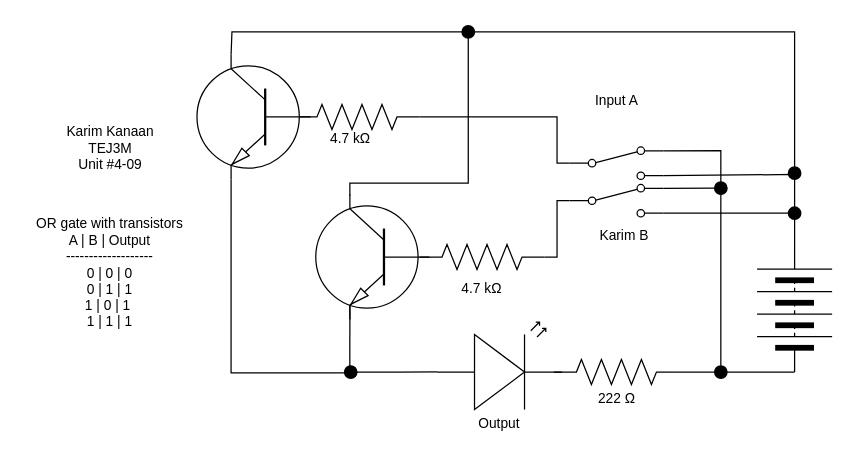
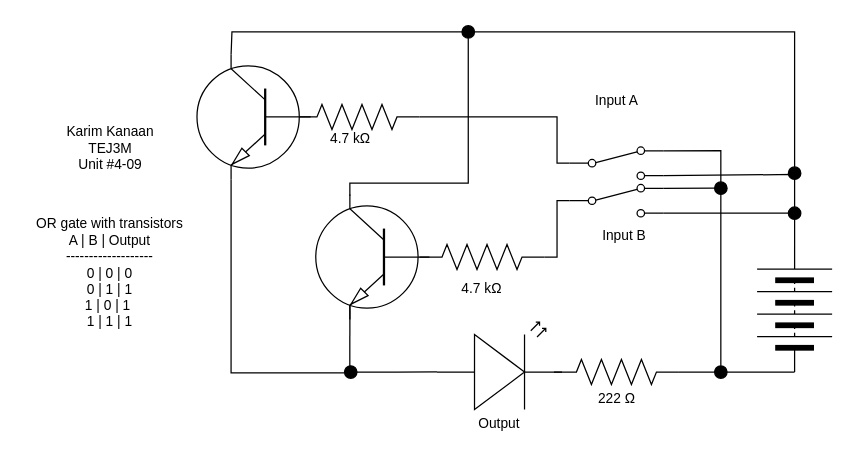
  <mxCell id="0" />
  <mxCell id="1" parent="0" />
  <mxCell id="2" style="edgeStyle=orthogonalEdgeStyle;rounded=0;html=1;exitX=0;exitY=0.5;exitDx=0;exitDy=0;exitPerimeter=0;entryX=0;entryY=0.5;entryDx=0;entryDy=0;endArrow=none;endFill=0;" edge="1" parent="1" source="3" target="6"><mxGeometry relative="1" as="geometry"><Array as="points"><mxPoint x="445" y="93" /><mxPoint x="445" y="130" /></Array></mxGeometry></mxCell>
  <mxCell id="3" value="" style="pointerEvents=1;verticalLabelPosition=bottom;shadow=0;dashed=0;align=center;html=1;verticalAlign=top;shape=mxgraph.electrical.resistors.resistor_2;direction=west;fontStyle=1" vertex="1" parent="1"><mxGeometry x="235" y="83" width="100" height="20" as="geometry" /></mxCell>
  <mxCell id="4" style="edgeStyle=none;shape=connector;rounded=0;html=1;exitX=1;exitY=0.88;exitDx=0;exitDy=0;labelBackgroundColor=default;strokeColor=default;fontFamily=Helvetica;fontSize=11;fontColor=default;endArrow=none;endFill=0;entryX=0.5;entryY=0;entryDx=0;entryDy=0;" edge="1" parent="1" source="6"><mxGeometry relative="1" as="geometry"><mxPoint x="635" y="169" as="targetPoint" /><mxPoint x="530" y="143.88" as="sourcePoint" /><Array as="points"><mxPoint x="635" y="139" /></Array></mxGeometry></mxCell>
  <mxCell id="5" style="edgeStyle=none;shape=connector;rounded=0;html=1;exitX=1;exitY=0.12;exitDx=0;exitDy=0;labelBackgroundColor=default;strokeColor=default;fontFamily=Helvetica;fontSize=11;fontColor=default;endArrow=none;endFill=0;entryX=0.5;entryY=0;entryDx=0;entryDy=0;" edge="1" parent="1" source="6" target="24"><mxGeometry relative="1" as="geometry"><mxPoint x="575" y="125" as="targetPoint" /><Array as="points"><mxPoint x="576" y="120" /></Array></mxGeometry></mxCell>
  <mxCell id="6" value="" style="shape=mxgraph.electrical.electro-mechanical.twoWaySwitch;aspect=fixed;elSwitchState=2;" vertex="1" parent="1"><mxGeometry x="455" y="117" width="75" height="26" as="geometry" /></mxCell>
  <mxCell id="7" style="edgeStyle=none;shape=connector;rounded=0;html=1;exitX=1;exitY=0.88;exitDx=0;exitDy=0;labelBackgroundColor=default;strokeColor=default;fontFamily=Helvetica;fontSize=11;fontColor=default;endArrow=none;endFill=0;entryX=0;entryY=0.5;entryDx=0;entryDy=0;" edge="1" parent="1" source="10" target="22"><mxGeometry relative="1" as="geometry"><mxPoint x="615" y="175" as="targetPoint" /></mxGeometry></mxCell>
  <mxCell id="8" style="edgeStyle=none;shape=connector;rounded=0;html=1;exitX=1;exitY=0.12;exitDx=0;exitDy=0;entryX=0;entryY=0.5;entryDx=0;entryDy=0;labelBackgroundColor=default;strokeColor=default;fontFamily=Helvetica;fontSize=11;fontColor=default;endArrow=none;endFill=0;" edge="1" parent="1" source="10" target="24"><mxGeometry relative="1" as="geometry" /></mxCell>
  <mxCell id="9" style="edgeStyle=orthogonalEdgeStyle;rounded=0;html=1;exitX=0;exitY=0.5;exitDx=0;exitDy=0;entryX=0;entryY=0.5;entryDx=0;entryDy=0;entryPerimeter=0;endArrow=none;endFill=0;" edge="1" parent="1" source="10" target="34"><mxGeometry relative="1" as="geometry" /></mxCell>
  <mxCell id="10" value="" style="shape=mxgraph.electrical.electro-mechanical.twoWaySwitch;aspect=fixed;elSwitchState=2;" vertex="1" parent="1"><mxGeometry x="455" y="147" width="75" height="26" as="geometry" /></mxCell>
  <mxCell id="11" value="" style="verticalLabelPosition=bottom;shadow=0;dashed=0;align=center;html=1;verticalAlign=top;shape=mxgraph.electrical.opto_electronics.led_2;pointerEvents=1;direction=east;" vertex="1" parent="1"><mxGeometry x="349" y="257" width="100" height="70" as="geometry" /></mxCell>
  <mxCell id="12" style="edgeStyle=none;html=1;endArrow=none;endFill=0;rounded=0;entryX=0.5;entryY=1;entryDx=0;entryDy=0;" edge="1" parent="1" source="14" target="22"><mxGeometry relative="1" as="geometry"><mxPoint x="635" y="185" as="targetPoint" /></mxGeometry></mxCell>
  <mxCell id="13" style="edgeStyle=none;shape=connector;rounded=0;html=1;exitX=0;exitY=0.5;exitDx=0;exitDy=0;entryX=1;entryY=0.5;entryDx=0;entryDy=0;labelBackgroundColor=default;strokeColor=default;fontFamily=Helvetica;fontSize=11;fontColor=default;endArrow=none;endFill=0;" edge="1" parent="1" source="14" target="21"><mxGeometry relative="1" as="geometry"><mxPoint x="635" y="287" as="sourcePoint" /></mxGeometry></mxCell>
  <mxCell id="14" value="" style="pointerEvents=1;verticalLabelPosition=bottom;shadow=0;dashed=0;align=center;html=1;verticalAlign=top;shape=mxgraph.electrical.miscellaneous.batteryStack;direction=north;" vertex="1" parent="1"><mxGeometry x="605" y="197" width="60" height="100" as="geometry" /></mxCell>
  <mxCell id="15" value="Output" style="text;html=1;strokeColor=none;fillColor=none;align=center;verticalAlign=middle;whiteSpace=wrap;rounded=0;fontFamily=Helvetica;fontSize=11;fontColor=default;" vertex="1" parent="1"><mxGeometry x="369" y="323" width="60" height="30" as="geometry" /></mxCell>
  <mxCell id="16" value="Input A" style="text;html=1;strokeColor=none;fillColor=none;align=center;verticalAlign=middle;whiteSpace=wrap;rounded=0;fontFamily=Helvetica;fontSize=11;fontColor=default;" vertex="1" parent="1"><mxGeometry x="463" y="65" width="60" height="30" as="geometry" /></mxCell>
- <mxCell id="17" value="Karim B" style="text;html=1;strokeColor=none;fillColor=none;align=center;verticalAlign=middle;whiteSpace=wrap;rounded=0;fontFamily=Helvetica;fontSize=11;fontColor=default;" vertex="1" parent="1"><mxGeometry x="469" y="173" width="60" height="30" as="geometry" /></mxCell>
+ <mxCell id="17" value="Input B" style="text;html=1;strokeColor=none;fillColor=none;align=center;verticalAlign=middle;whiteSpace=wrap;rounded=0;fontFamily=Helvetica;fontSize=11;fontColor=default;" vertex="1" parent="1"><mxGeometry x="469" y="173" width="60" height="30" as="geometry" /></mxCell>
  <mxCell id="18" value="Karim Kanaan&lt;br&gt;TEJ3M&lt;br&gt;Unit #4-09" style="text;html=1;strokeColor=none;fillColor=none;align=center;verticalAlign=middle;whiteSpace=wrap;rounded=0;fontFamily=Helvetica;fontSize=11;fontColor=default;" vertex="1" parent="1"><mxGeometry x="42.5" y="103" width="90" height="30" as="geometry" /></mxCell>
  <mxCell id="19" value="OR gate with transistors&lt;br&gt;A | B | Output&lt;br&gt;-------------------&lt;br&gt;0 | 0 | 0&lt;br&gt;0 | 1 | 1&lt;br&gt;1 | 0 | 1&amp;nbsp;&lt;br&gt;1 | 1 | 1" style="text;html=1;strokeColor=none;fillColor=none;align=center;verticalAlign=middle;whiteSpace=wrap;rounded=0;fontFamily=Helvetica;fontSize=11;fontColor=default;" vertex="1" parent="1"><mxGeometry x="20" y="203" width="135" height="30" as="geometry" /></mxCell>
  <mxCell id="20" value="222&amp;nbsp;Ω" style="text;html=1;strokeColor=none;fillColor=none;align=center;verticalAlign=middle;whiteSpace=wrap;rounded=0;fontFamily=Helvetica;fontSize=11;fontColor=default;" vertex="1" parent="1"><mxGeometry x="462.5" y="303" width="60" height="30" as="geometry" /></mxCell>
  <mxCell id="21" value="" style="ellipse;whiteSpace=wrap;html=1;aspect=fixed;fontFamily=Helvetica;fontSize=11;fontColor=default;fillColor=#000000;strokeColor=#000000;" vertex="1" parent="1"><mxGeometry x="571" y="292" width="10" height="10" as="geometry" /></mxCell>
  <mxCell id="22" value="" style="ellipse;whiteSpace=wrap;html=1;aspect=fixed;fontFamily=Helvetica;fontSize=11;fontColor=default;fillColor=#000000;strokeColor=#000000;" vertex="1" parent="1"><mxGeometry x="630" y="165" width="10" height="10" as="geometry" /></mxCell>
  <mxCell id="23" style="edgeStyle=none;shape=connector;rounded=0;html=1;exitX=0.5;exitY=1;exitDx=0;exitDy=0;labelBackgroundColor=default;strokeColor=default;fontFamily=Helvetica;fontSize=11;fontColor=default;endArrow=none;endFill=0;entryX=0.5;entryY=0;entryDx=0;entryDy=0;" edge="1" parent="1" source="24" target="21"><mxGeometry relative="1" as="geometry"><mxPoint x="576" y="156" as="sourcePoint" /><mxPoint x="576" y="285" as="targetPoint" /></mxGeometry></mxCell>
  <mxCell id="24" value="" style="ellipse;whiteSpace=wrap;html=1;aspect=fixed;fontFamily=Helvetica;fontSize=11;fontColor=default;fillColor=#000000;strokeColor=#000000;" vertex="1" parent="1"><mxGeometry x="571" y="145" width="10" height="10" as="geometry" /></mxCell>
  <mxCell id="25" style="edgeStyle=orthogonalEdgeStyle;rounded=0;html=1;exitX=0.7;exitY=0;exitDx=0;exitDy=0;exitPerimeter=0;endArrow=none;endFill=0;entryX=0.5;entryY=1;entryDx=0;entryDy=0;" edge="1" parent="1" target="35"><mxGeometry relative="1" as="geometry"><mxPoint x="374" y="10" as="targetPoint" /><mxPoint x="279.318" y="156" as="sourcePoint" /><Array as="points"><mxPoint x="279" y="146" /><mxPoint x="374" y="146" /></Array></mxGeometry></mxCell>
  <mxCell id="26" style="edgeStyle=orthogonalEdgeStyle;rounded=0;html=1;exitX=0.7;exitY=1;exitDx=0;exitDy=0;exitPerimeter=0;endArrow=none;endFill=0;" edge="1" parent="1"><mxGeometry relative="1" as="geometry"><mxPoint x="279.286" y="297" as="targetPoint" /><mxPoint x="279.318" y="207" as="sourcePoint" /></mxGeometry></mxCell>
  <mxCell id="27" value="" style="verticalLabelPosition=bottom;shadow=0;dashed=0;align=center;html=1;verticalAlign=top;shape=mxgraph.electrical.transistors.npn_transistor_1;direction=east;flipH=1;" vertex="1" parent="1"><mxGeometry x="250" y="155" width="95" height="100" as="geometry" /></mxCell>
  <mxCell id="28" style="edgeStyle=none;html=1;exitX=0.5;exitY=0;exitDx=0;exitDy=0;rounded=0;endArrow=none;endFill=0;entryX=0.7;entryY=0;entryDx=0;entryDy=0;entryPerimeter=0;" edge="1" parent="1" source="29" target="31"><mxGeometry relative="1" as="geometry"><mxPoint x="245" y="5" as="targetPoint" /><Array as="points"><mxPoint x="635" y="25" /><mxPoint x="455" y="25" /><mxPoint x="235" y="25" /><mxPoint x="185" y="25" /></Array></mxGeometry></mxCell>
  <mxCell id="29" value="" style="ellipse;whiteSpace=wrap;html=1;aspect=fixed;fontFamily=Helvetica;fontSize=11;fontColor=default;fillColor=#000000;strokeColor=#000000;" vertex="1" parent="1"><mxGeometry x="630" y="133" width="10" height="10" as="geometry" /></mxCell>
  <mxCell id="30" style="edgeStyle=orthogonalEdgeStyle;rounded=0;html=1;exitX=1;exitY=0.5;exitDx=0;exitDy=0;entryX=0;entryY=0.57;entryDx=0;entryDy=0;entryPerimeter=0;endArrow=none;endFill=0;startArrow=none;" edge="1" parent="1" source="39" target="11"><mxGeometry relative="1" as="geometry"><Array as="points" /></mxGeometry></mxCell>
  <mxCell id="31" value="" style="verticalLabelPosition=bottom;shadow=0;dashed=0;align=center;html=1;verticalAlign=top;shape=mxgraph.electrical.transistors.npn_transistor_1;direction=east;flipH=1;" vertex="1" parent="1"><mxGeometry x="155" y="43" width="95" height="100" as="geometry" /></mxCell>
  <mxCell id="32" value="4.7 kΩ" style="text;html=1;strokeColor=none;fillColor=none;align=center;verticalAlign=middle;whiteSpace=wrap;rounded=0;fontFamily=Helvetica;fontSize=11;fontColor=default;" vertex="1" parent="1"><mxGeometry x="355" y="215" width="60" height="30" as="geometry" /></mxCell>
  <mxCell id="33" value="4.7 kΩ" style="text;html=1;strokeColor=none;fillColor=none;align=center;verticalAlign=middle;whiteSpace=wrap;rounded=0;fontFamily=Helvetica;fontSize=11;fontColor=default;" vertex="1" parent="1"><mxGeometry x="250" y="95" width="60" height="30" as="geometry" /></mxCell>
  <mxCell id="34" value="" style="pointerEvents=1;verticalLabelPosition=bottom;shadow=0;dashed=0;align=center;html=1;verticalAlign=top;shape=mxgraph.electrical.resistors.resistor_2;direction=west;" vertex="1" parent="1"><mxGeometry x="335" y="195" width="100" height="20" as="geometry" /></mxCell>
  <mxCell id="35" value="" style="ellipse;whiteSpace=wrap;html=1;aspect=fixed;fontFamily=Helvetica;fontSize=11;fontColor=default;fillColor=#000000;strokeColor=#000000;" vertex="1" parent="1"><mxGeometry x="369" y="20" width="10" height="10" as="geometry" /></mxCell>
  <mxCell id="36" style="edgeStyle=orthogonalEdgeStyle;rounded=0;html=1;exitX=0;exitY=0.5;exitDx=0;exitDy=0;exitPerimeter=0;entryX=0;entryY=0.5;entryDx=0;entryDy=0;endArrow=none;endFill=0;" edge="1" parent="1" source="37" target="21"><mxGeometry relative="1" as="geometry" /></mxCell>
  <mxCell id="37" value="" style="pointerEvents=1;verticalLabelPosition=bottom;shadow=0;dashed=0;align=center;html=1;verticalAlign=top;shape=mxgraph.electrical.resistors.resistor_2;direction=west;" vertex="1" parent="1"><mxGeometry x="442.5" y="287" width="100" height="20" as="geometry" /></mxCell>
  <mxCell id="38" value="" style="edgeStyle=orthogonalEdgeStyle;rounded=0;html=1;exitX=0.7;exitY=1;exitDx=0;exitDy=0;exitPerimeter=0;entryX=0;entryY=0.57;entryDx=0;entryDy=0;entryPerimeter=0;endArrow=none;endFill=0;" edge="1" parent="1" source="31" target="39"><mxGeometry relative="1" as="geometry"><mxPoint x="184.318" y="143" as="sourcePoint" /><mxPoint x="349" y="344.9" as="targetPoint" /></mxGeometry></mxCell>
  <mxCell id="39" value="" style="ellipse;whiteSpace=wrap;html=1;aspect=fixed;fontFamily=Helvetica;fontSize=11;fontColor=default;fillColor=#000000;strokeColor=#000000;" vertex="1" parent="1"><mxGeometry x="275" y="292" width="10" height="10" as="geometry" /></mxCell>
